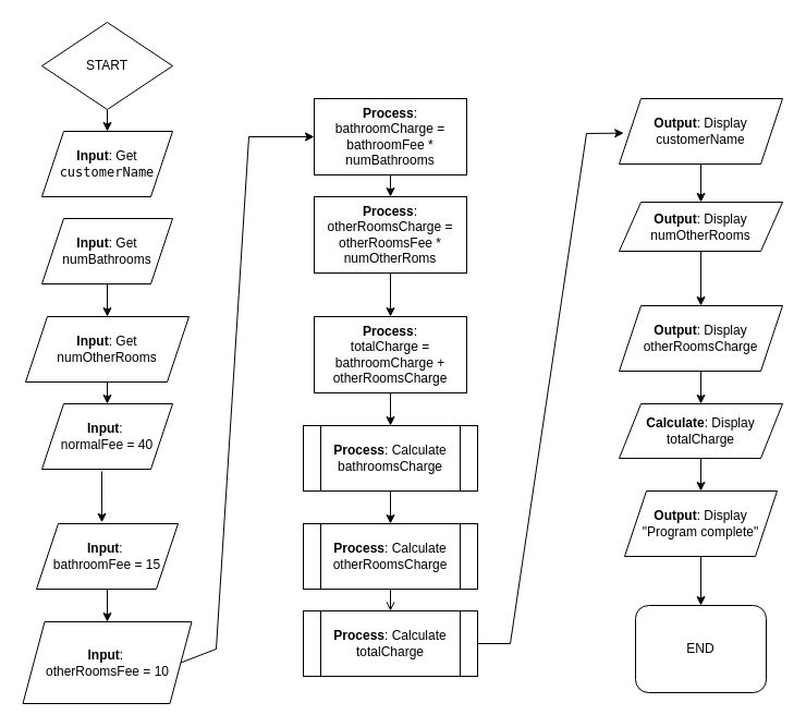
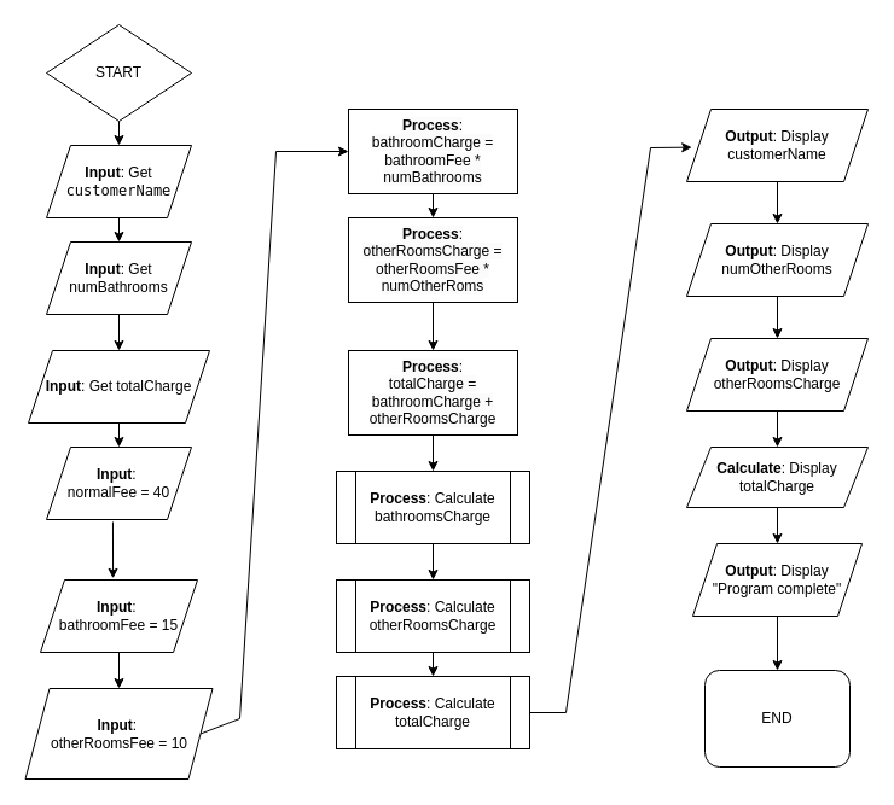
  <mxCell id="0" />
  <mxCell id="1" parent="0" />
  <mxCell id="2" value="START" style="rhombus;whiteSpace=wrap;html=1;fontFamily=Helvetica;fontStyle=0;" parent="1" vertex="1"><mxGeometry x="38" y="20" width="120" height="80" as="geometry" /></mxCell>
  <mxCell id="3" value="&lt;strong&gt;Input&lt;/strong&gt;: Get &lt;code&gt;customerName&lt;/code&gt;" style="shape=parallelogram;perimeter=parallelogramPerimeter;whiteSpace=wrap;html=1;fixedSize=1;fontFamily=Helvetica;fontStyle=0" parent="1" vertex="1"><mxGeometry x="38" y="120" width="120" height="60" as="geometry" /></mxCell>
  <mxCell id="4" value="&lt;strong&gt;Input&lt;/strong&gt;: Get numBathrooms" style="shape=parallelogram;perimeter=parallelogramPerimeter;whiteSpace=wrap;html=1;fixedSize=1;fontFamily=Helvetica;fontStyle=0" parent="1" vertex="1"><mxGeometry x="38" y="200" width="120" height="60" as="geometry" /></mxCell>
- <mxCell id="5" value="&lt;strong&gt;Input&lt;/strong&gt;: Get numOtherRooms" style="shape=parallelogram;perimeter=parallelogramPerimeter;whiteSpace=wrap;html=1;fixedSize=1;fontFamily=Helvetica;fontStyle=0" parent="1" vertex="1"><mxGeometry x="23" y="290" width="150" height="60" as="geometry" /></mxCell>
+ <mxCell id="5" value="&lt;strong&gt;Input&lt;/strong&gt;: Get totalCharge" style="shape=parallelogram;perimeter=parallelogramPerimeter;whiteSpace=wrap;html=1;fixedSize=1;fontFamily=Helvetica;fontStyle=0" parent="1" vertex="1"><mxGeometry x="23" y="290" width="150" height="60" as="geometry" /></mxCell>
  <mxCell id="6" value="&lt;strong&gt;Process&lt;/strong&gt;: Calculate otherRoomsCharge" style="shape=process;whiteSpace=wrap;html=1;backgroundOutline=1;fontFamily=Helvetica;fontStyle=0" parent="1" vertex="1"><mxGeometry x="278" y="480" width="160" height="60" as="geometry" /></mxCell>
  <mxCell id="7" value="&lt;strong&gt;Process&lt;/strong&gt;: Calculate totalCharge" style="shape=process;whiteSpace=wrap;html=1;backgroundOutline=1;fontFamily=Helvetica;fontStyle=0" parent="1" vertex="1"><mxGeometry x="278" y="560" width="160" height="60" as="geometry" /></mxCell>
  <mxCell id="8" value="&lt;strong&gt;Process&lt;/strong&gt;: Calculate bathroomsCharge" style="shape=process;whiteSpace=wrap;html=1;backgroundOutline=1;fontFamily=Helvetica;fontStyle=0" parent="1" vertex="1"><mxGeometry x="278" y="390" width="160" height="60" as="geometry" /></mxCell>
  <mxCell id="9" value="&lt;strong&gt;Output&lt;/strong&gt;: Display customerName" style="shape=parallelogram;perimeter=parallelogramPerimeter;whiteSpace=wrap;html=1;fixedSize=1;fontFamily=Helvetica;fontStyle=0" parent="1" vertex="1"><mxGeometry x="568" y="90" width="150" height="60" as="geometry" /></mxCell>
- <mxCell id="10" value="&lt;strong&gt;Output&lt;/strong&gt;: Display numOtherRooms" style="shape=parallelogram;perimeter=parallelogramPerimeter;whiteSpace=wrap;html=1;fixedSize=1;fontFamily=Helvetica;fontStyle=0" parent="1" vertex="1"><mxGeometry x="568" y="185" width="150" height="45" as="geometry" /></mxCell>
+ <mxCell id="10" value="&lt;strong&gt;Output&lt;/strong&gt;: Display numOtherRooms" style="shape=parallelogram;perimeter=parallelogramPerimeter;whiteSpace=wrap;html=1;fixedSize=1;fontFamily=Helvetica;fontStyle=0" parent="1" vertex="1"><mxGeometry x="568" y="185" width="150" height="60" as="geometry" /></mxCell>
  <mxCell id="11" value="&lt;strong&gt;Calculate&lt;/strong&gt;: Display totalCharge" style="shape=parallelogram;perimeter=parallelogramPerimeter;whiteSpace=wrap;html=1;fixedSize=1;fontFamily=Helvetica;fontStyle=0" parent="1" vertex="1"><mxGeometry x="568" y="370" width="150" height="50" as="geometry" /></mxCell>
  <mxCell id="12" value="END" style="whiteSpace=wrap;html=1;fontFamily=Helvetica;fontStyle=0;rounded=1;" parent="1" vertex="1"><mxGeometry x="583" y="555" width="120" height="80" as="geometry" /></mxCell>
+ <mxCell id="13" value="" style="endArrow=classic;html=1;rounded=0;exitX=0.5;exitY=1;exitDx=0;exitDy=0;entryX=0.5;entryY=0;entryDx=0;entryDy=0;fontFamily=Helvetica;fontStyle=0" parent="1" source="3" target="4" edge="1"><mxGeometry width="50" height="50" relative="1" as="geometry"><mxPoint x="398" y="430" as="sourcePoint" /><mxPoint x="448" y="380" as="targetPoint" /></mxGeometry></mxCell>
  <mxCell id="14" value="&lt;strong&gt;Output&lt;/strong&gt;: Display &quot;Program complete&quot;" style="shape=parallelogram;perimeter=parallelogramPerimeter;whiteSpace=wrap;html=1;fixedSize=1;fontFamily=Helvetica;fontStyle=0" parent="1" vertex="1"><mxGeometry x="573" y="450" width="140" height="60" as="geometry" /></mxCell>
  <mxCell id="15" value="" style="endArrow=classic;html=1;rounded=0;entryX=0.5;entryY=0;entryDx=0;entryDy=0;exitX=0.5;exitY=1;exitDx=0;exitDy=0;fontFamily=Helvetica;fontStyle=0" parent="1" source="9" target="10" edge="1"><mxGeometry width="50" height="50" relative="1" as="geometry"><mxPoint x="398" y="430" as="sourcePoint" /><mxPoint x="643" y="170" as="targetPoint" /></mxGeometry></mxCell>
  <mxCell id="16" value="" style="endArrow=classic;html=1;rounded=0;exitX=0.5;exitY=1;exitDx=0;exitDy=0;entryX=0.5;entryY=0;entryDx=0;entryDy=0;fontFamily=Helvetica;fontStyle=0" parent="1" source="11" target="14" edge="1"><mxGeometry width="50" height="50" relative="1" as="geometry"><mxPoint x="398" y="430" as="sourcePoint" /><mxPoint x="448" y="380" as="targetPoint" /></mxGeometry></mxCell>
  <mxCell id="17" value="" style="endArrow=classic;html=1;rounded=0;entryX=0.5;entryY=0;entryDx=0;entryDy=0;exitX=0.5;exitY=1;exitDx=0;exitDy=0;fontFamily=Helvetica;fontStyle=0" parent="1" source="14" target="12" edge="1"><mxGeometry width="50" height="50" relative="1" as="geometry"><mxPoint x="398" y="430" as="sourcePoint" /><mxPoint x="448" y="380" as="targetPoint" /></mxGeometry></mxCell>
  <mxCell id="18" value="&lt;strong&gt;Input&lt;/strong&gt;:&amp;nbsp;&lt;div&gt;bathroomFee = 15&lt;/div&gt;" style="shape=parallelogram;perimeter=parallelogramPerimeter;whiteSpace=wrap;html=1;fixedSize=1;fontFamily=Helvetica;fontStyle=0" parent="1" vertex="1"><mxGeometry x="33" y="480" width="130" height="60" as="geometry" /></mxCell>
  <mxCell id="19" value="&lt;strong&gt;Input&lt;/strong&gt;:&amp;nbsp;&lt;div&gt;normalFee = 40&lt;/div&gt;" style="shape=parallelogram;perimeter=parallelogramPerimeter;whiteSpace=wrap;html=1;fixedSize=1;fontFamily=Helvetica;fontStyle=0" parent="1" vertex="1"><mxGeometry x="38" y="370" width="120" height="60" as="geometry" /></mxCell>
  <mxCell id="20" value="&lt;strong&gt;Input&lt;/strong&gt;:&amp;nbsp;&lt;div&gt;otherRoomsFee = 10&lt;/div&gt;" style="shape=parallelogram;perimeter=parallelogramPerimeter;whiteSpace=wrap;html=1;fixedSize=1;fontFamily=Helvetica;fontStyle=0" parent="1" vertex="1"><mxGeometry x="20.5" y="570" width="155" height="75" as="geometry" /></mxCell>
  <mxCell id="21" value="&lt;div&gt;&lt;span style=&quot;color: rgb(0, 0, 0); font-family: Helvetica; font-size: 12px; font-style: normal; font-variant-ligatures: normal; font-variant-caps: normal; font-weight: 400; letter-spacing: normal; orphans: 2; text-align: center; text-indent: 0px; text-transform: none; widows: 2; word-spacing: 0px; -webkit-text-stroke-width: 0px; white-space: normal; background-color: rgb(251, 251, 251); text-decoration-thickness: initial; text-decoration-style: initial; text-decoration-color: initial; display: inline !important; float: none;&quot;&gt;&lt;strong&gt;&lt;br&gt;&lt;/strong&gt;&lt;/span&gt;&lt;/div&gt;&lt;span style=&quot;color: rgb(0, 0, 0); font-family: Helvetica; font-size: 12px; font-style: normal; font-variant-ligatures: normal; font-variant-caps: normal; font-weight: 400; letter-spacing: normal; orphans: 2; text-align: center; text-indent: 0px; text-transform: none; widows: 2; word-spacing: 0px; -webkit-text-stroke-width: 0px; white-space: normal; background-color: rgb(251, 251, 251); text-decoration-thickness: initial; text-decoration-style: initial; text-decoration-color: initial; display: inline !important; float: none;&quot;&gt;&lt;strong&gt;Process&lt;/strong&gt;:&lt;br&gt;&lt;/span&gt;&lt;div&gt;&lt;span style=&quot;color: rgb(0, 0, 0); font-family: Helvetica; font-size: 12px; font-style: normal; font-variant-ligatures: normal; font-variant-caps: normal; font-weight: 400; letter-spacing: normal; orphans: 2; text-align: center; text-indent: 0px; text-transform: none; widows: 2; word-spacing: 0px; -webkit-text-stroke-width: 0px; white-space: normal; background-color: rgb(251, 251, 251); text-decoration-thickness: initial; text-decoration-style: initial; text-decoration-color: initial; display: inline !important; float: none;&quot;&gt;bathroomCharge = bathroomFee * numBathrooms&lt;/span&gt;&lt;br&gt;&lt;br&gt;&lt;/div&gt;" style="rounded=0;whiteSpace=wrap;html=1;" parent="1" vertex="1"><mxGeometry x="288" y="90" width="140" height="70" as="geometry" /></mxCell>
  <mxCell id="22" value="&lt;div&gt;&lt;span style=&quot;color: rgb(0, 0, 0); font-family: Helvetica; font-size: 12px; font-style: normal; font-variant-ligatures: normal; font-variant-caps: normal; font-weight: 400; letter-spacing: normal; orphans: 2; text-align: center; text-indent: 0px; text-transform: none; widows: 2; word-spacing: 0px; -webkit-text-stroke-width: 0px; white-space: normal; background-color: rgb(251, 251, 251); text-decoration-thickness: initial; text-decoration-style: initial; text-decoration-color: initial; display: inline !important; float: none;&quot;&gt;&lt;strong&gt;&lt;br&gt;&lt;/strong&gt;&lt;/span&gt;&lt;/div&gt;&lt;span style=&quot;color: rgb(0, 0, 0); font-family: Helvetica; font-size: 12px; font-style: normal; font-variant-ligatures: normal; font-variant-caps: normal; font-weight: 400; letter-spacing: normal; orphans: 2; text-align: center; text-indent: 0px; text-transform: none; widows: 2; word-spacing: 0px; -webkit-text-stroke-width: 0px; white-space: normal; background-color: rgb(251, 251, 251); text-decoration-thickness: initial; text-decoration-style: initial; text-decoration-color: initial; display: inline !important; float: none;&quot;&gt;&lt;strong&gt;Process&lt;/strong&gt;:&lt;br&gt;&lt;/span&gt;&lt;div&gt;&lt;span style=&quot;color: rgb(0, 0, 0); font-family: Helvetica; font-size: 12px; font-style: normal; font-variant-ligatures: normal; font-variant-caps: normal; font-weight: 400; letter-spacing: normal; orphans: 2; text-align: center; text-indent: 0px; text-transform: none; widows: 2; word-spacing: 0px; -webkit-text-stroke-width: 0px; white-space: normal; background-color: rgb(251, 251, 251); text-decoration-thickness: initial; text-decoration-style: initial; text-decoration-color: initial; display: inline !important; float: none;&quot;&gt;otherRoomsCharge = otherRoomsFee * numOtherRoms&lt;/span&gt;&lt;br&gt;&lt;br&gt;&lt;/div&gt;" style="rounded=0;whiteSpace=wrap;html=1;" parent="1" vertex="1"><mxGeometry x="288" y="180" width="140" height="70" as="geometry" /></mxCell>
  <mxCell id="23" value="" style="endArrow=classic;html=1;rounded=0;exitX=0.5;exitY=1;exitDx=0;exitDy=0;entryX=0.5;entryY=0;entryDx=0;entryDy=0;" parent="1" source="4" target="5" edge="1"><mxGeometry width="50" height="50" relative="1" as="geometry"><mxPoint x="408" y="280" as="sourcePoint" /><mxPoint x="458" y="230" as="targetPoint" /></mxGeometry></mxCell>
  <mxCell id="24" value="" style="endArrow=classic;html=1;rounded=0;exitX=0.5;exitY=1;exitDx=0;exitDy=0;entryX=0.5;entryY=0;entryDx=0;entryDy=0;" parent="1" source="5" target="19" edge="1"><mxGeometry width="50" height="50" relative="1" as="geometry"><mxPoint x="408" y="450" as="sourcePoint" /><mxPoint x="458" y="400" as="targetPoint" /></mxGeometry></mxCell>
  <mxCell id="25" value="" style="endArrow=classic;html=1;rounded=0;exitX=0.458;exitY=1.033;exitDx=0;exitDy=0;exitPerimeter=0;entryX=0.462;entryY=-0.02;entryDx=0;entryDy=0;entryPerimeter=0;" parent="1" source="19" target="18" edge="1"><mxGeometry width="50" height="50" relative="1" as="geometry"><mxPoint x="408" y="450" as="sourcePoint" /><mxPoint x="458" y="400" as="targetPoint" /></mxGeometry></mxCell>
  <mxCell id="26" value="" style="endArrow=classic;html=1;rounded=0;exitX=0.5;exitY=1;exitDx=0;exitDy=0;entryX=0.5;entryY=0;entryDx=0;entryDy=0;" parent="1" source="18" target="20" edge="1"><mxGeometry width="50" height="50" relative="1" as="geometry"><mxPoint x="408" y="450" as="sourcePoint" /><mxPoint x="458" y="400" as="targetPoint" /></mxGeometry></mxCell>
  <mxCell id="27" value="" style="endArrow=classic;html=1;rounded=0;exitX=0.5;exitY=1;exitDx=0;exitDy=0;entryX=0.5;entryY=0;entryDx=0;entryDy=0;" parent="1" source="21" target="22" edge="1"><mxGeometry width="50" height="50" relative="1" as="geometry"><mxPoint x="408" y="650" as="sourcePoint" /><mxPoint x="458" y="600" as="targetPoint" /></mxGeometry></mxCell>
  <mxCell id="28" value="&lt;div&gt;&lt;span style=&quot;color: rgb(0, 0, 0); font-family: Helvetica; font-size: 12px; font-style: normal; font-variant-ligatures: normal; font-variant-caps: normal; font-weight: 400; letter-spacing: normal; orphans: 2; text-align: center; text-indent: 0px; text-transform: none; widows: 2; word-spacing: 0px; -webkit-text-stroke-width: 0px; white-space: normal; background-color: rgb(251, 251, 251); text-decoration-thickness: initial; text-decoration-style: initial; text-decoration-color: initial; display: inline !important; float: none;&quot;&gt;&lt;strong&gt;&lt;br&gt;&lt;/strong&gt;&lt;/span&gt;&lt;/div&gt;&lt;span style=&quot;color: rgb(0, 0, 0); font-family: Helvetica; font-size: 12px; font-style: normal; font-variant-ligatures: normal; font-variant-caps: normal; font-weight: 400; letter-spacing: normal; orphans: 2; text-align: center; text-indent: 0px; text-transform: none; widows: 2; word-spacing: 0px; -webkit-text-stroke-width: 0px; white-space: normal; background-color: rgb(251, 251, 251); text-decoration-thickness: initial; text-decoration-style: initial; text-decoration-color: initial; display: inline !important; float: none;&quot;&gt;&lt;strong&gt;Process&lt;/strong&gt;:&lt;br&gt;&lt;/span&gt;&lt;div&gt;&lt;span style=&quot;color: rgb(0, 0, 0); font-family: Helvetica; font-size: 12px; font-style: normal; font-variant-ligatures: normal; font-variant-caps: normal; font-weight: 400; letter-spacing: normal; orphans: 2; text-align: center; text-indent: 0px; text-transform: none; widows: 2; word-spacing: 0px; -webkit-text-stroke-width: 0px; white-space: normal; background-color: rgb(251, 251, 251); text-decoration-thickness: initial; text-decoration-style: initial; text-decoration-color: initial; display: inline !important; float: none;&quot;&gt;totalCharge = bathroomCharge + otherRoomsCharge&lt;/span&gt;&lt;br&gt;&lt;br&gt;&lt;/div&gt;" style="rounded=0;whiteSpace=wrap;html=1;" parent="1" vertex="1"><mxGeometry x="288" y="290" width="140" height="70" as="geometry" /></mxCell>
  <mxCell id="29" value="" style="endArrow=classic;html=1;rounded=0;exitX=0.5;exitY=1;exitDx=0;exitDy=0;" parent="1" source="22" target="28" edge="1"><mxGeometry width="50" height="50" relative="1" as="geometry"><mxPoint x="408" y="390" as="sourcePoint" /><mxPoint x="458" y="340" as="targetPoint" /></mxGeometry></mxCell>
  <mxCell id="30" value="" style="endArrow=classic;html=1;rounded=0;exitX=1;exitY=0.5;exitDx=0;exitDy=0;entryX=0;entryY=0.5;entryDx=0;entryDy=0;" parent="1" source="20" target="21" edge="1"><mxGeometry width="50" height="50" relative="1" as="geometry"><mxPoint x="408" y="390" as="sourcePoint" /><mxPoint x="458" y="340" as="targetPoint" /><Array as="points"><mxPoint x="198" y="595" /><mxPoint x="228" y="125" /></Array></mxGeometry></mxCell>
  <mxCell id="31" value="" style="endArrow=classic;html=1;rounded=0;exitX=0.5;exitY=1;exitDx=0;exitDy=0;entryX=0.5;entryY=0;entryDx=0;entryDy=0;" parent="1" source="28" target="8" edge="1"><mxGeometry width="50" height="50" relative="1" as="geometry"><mxPoint x="408" y="390" as="sourcePoint" /><mxPoint x="458" y="340" as="targetPoint" /></mxGeometry></mxCell>
  <mxCell id="32" value="" style="endArrow=classic;html=1;rounded=0;entryX=0.5;entryY=0;entryDx=0;entryDy=0;exitX=0.5;exitY=1;exitDx=0;exitDy=0;" parent="1" source="8" target="6" edge="1"><mxGeometry width="50" height="50" relative="1" as="geometry"><mxPoint x="408" y="390" as="sourcePoint" /><mxPoint x="458" y="340" as="targetPoint" /></mxGeometry></mxCell>
- <mxCell id="33" value="" style="endArrow=open;html=1;rounded=0;entryX=0.5;entryY=0;entryDx=0;entryDy=0;exitX=0.5;exitY=1;exitDx=0;exitDy=0;" parent="1" source="6" target="7" edge="1"><mxGeometry width="50" height="50" relative="1" as="geometry"><mxPoint x="408" y="390" as="sourcePoint" /><mxPoint x="458" y="340" as="targetPoint" /></mxGeometry></mxCell>
+ <mxCell id="33" value="" style="endArrow=classic;html=1;rounded=0;entryX=0.5;entryY=0;entryDx=0;entryDy=0;exitX=0.5;exitY=1;exitDx=0;exitDy=0;" parent="1" source="6" target="7" edge="1"><mxGeometry width="50" height="50" relative="1" as="geometry"><mxPoint x="408" y="390" as="sourcePoint" /><mxPoint x="458" y="340" as="targetPoint" /></mxGeometry></mxCell>
  <mxCell id="34" value="" style="endArrow=classic;html=1;rounded=0;entryX=0.028;entryY=0.527;entryDx=0;entryDy=0;entryPerimeter=0;exitX=1;exitY=0.5;exitDx=0;exitDy=0;" parent="1" source="7" target="9" edge="1"><mxGeometry width="50" height="50" relative="1" as="geometry"><mxPoint x="408" y="390" as="sourcePoint" /><mxPoint x="458" y="340" as="targetPoint" /><Array as="points"><mxPoint x="468" y="590" /><mxPoint x="538" y="122" /></Array></mxGeometry></mxCell>
  <mxCell id="35" value="" style="endArrow=classic;html=1;rounded=0;entryX=0.5;entryY=0;entryDx=0;entryDy=0;exitX=0.5;exitY=1;exitDx=0;exitDy=0;" parent="1" source="2" target="3" edge="1"><mxGeometry width="50" height="50" relative="1" as="geometry"><mxPoint x="408" y="390" as="sourcePoint" /><mxPoint x="458" y="340" as="targetPoint" /></mxGeometry></mxCell>
  <mxCell id="36" value="&lt;strong&gt;Output&lt;/strong&gt;: Display otherRoomsCharge" style="shape=parallelogram;perimeter=parallelogramPerimeter;whiteSpace=wrap;html=1;fixedSize=1;fontFamily=Helvetica;fontStyle=0" vertex="1" parent="1"><mxGeometry x="568" y="280" width="150" height="60" as="geometry" /></mxCell>
  <mxCell id="37" value="" style="endArrow=classic;html=1;rounded=0;entryX=0.5;entryY=0;entryDx=0;entryDy=0;exitX=0.5;exitY=1;exitDx=0;exitDy=0;" edge="1" parent="1" source="10" target="36"><mxGeometry width="50" height="50" relative="1" as="geometry"><mxPoint x="398" y="250" as="sourcePoint" /><mxPoint x="448" y="200" as="targetPoint" /></mxGeometry></mxCell>
  <mxCell id="38" value="" style="endArrow=classic;html=1;rounded=0;entryX=0.5;entryY=0;entryDx=0;entryDy=0;exitX=0.5;exitY=1;exitDx=0;exitDy=0;" edge="1" parent="1" source="36" target="11"><mxGeometry width="50" height="50" relative="1" as="geometry"><mxPoint x="398" y="250" as="sourcePoint" /><mxPoint x="448" y="200" as="targetPoint" /></mxGeometry></mxCell>
